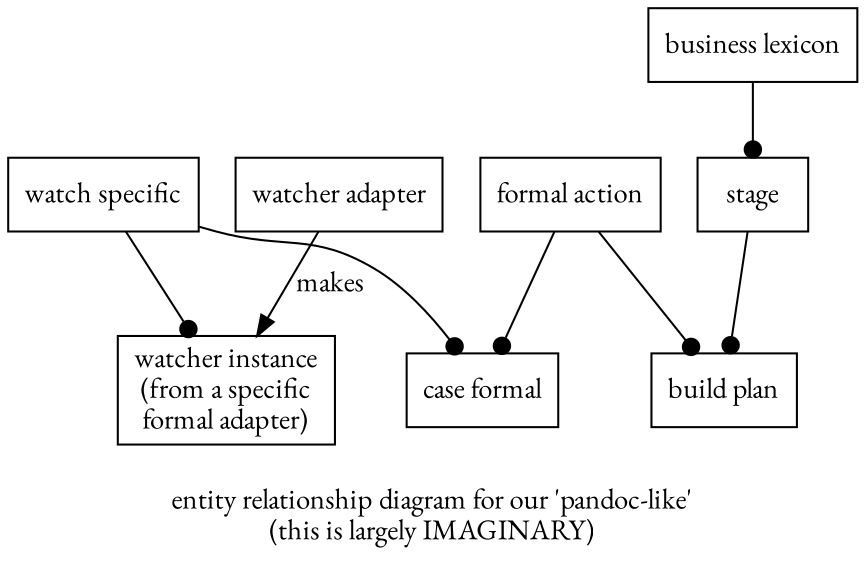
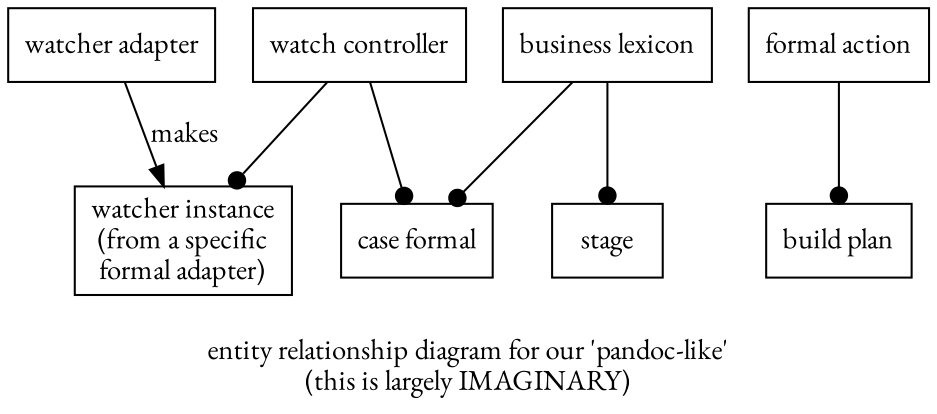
  digraph {
    fontname="EB Garamond"
    label="\nentity relationship diagram for our 'pandoc-like'\n(this is largely IMAGINARY)"
    node [fontname="EB Garamond" shape=rect]
    edge [arrowhead=dot fontname="EB Garamond"]
    n1 [label="watcher instance\n(from a specific\nformal adapter)"]
-   n2 [label="watch specific"]
+   n2 [label="watch controller"]
    n3 [label="case formal"]
    n4 [label="watcher adapter"]
    n5 [label="formal action"]
    n6 [label="build plan"]
    n7 [label=stage]
    n8 [label="business lexicon"]
    n2 -> n1
    n2 -> n3
    n4 -> n1 [label=makes arrowhead=""]
-   n5 -> n3
+   n8 -> n3
    n5 -> n6
-   n7 -> n6
    n8 -> n7
  }
